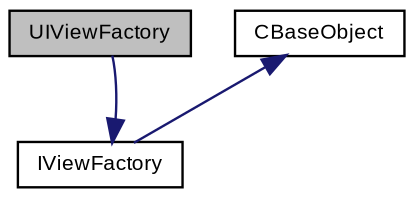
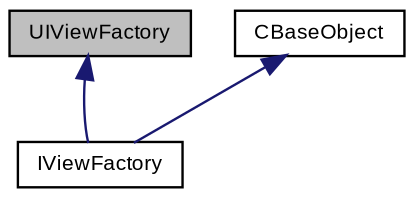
  digraph {
    node [color=black fontname=Arial fontsize=9 shape=record]
    edge [color=midnightblue dir=back fontname=Arial fontsize=9 labelfontname=Arial labelfontsize=9 style=solid]
    n1 [fillcolor=grey75 fontcolor=black height=0.2 label=UIViewFactory style=filled width=0.4]
    n2 [height=0.2 label=CBaseObject width=0.4]
    n3 [height=0.2 label=IViewFactory width=0.4]
    n2 -> n3
-   n3 -> n1
+   n1 -> n3
  }
